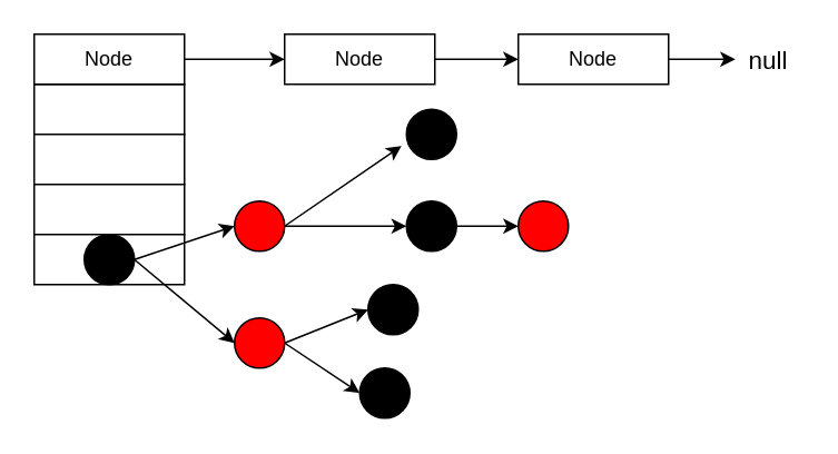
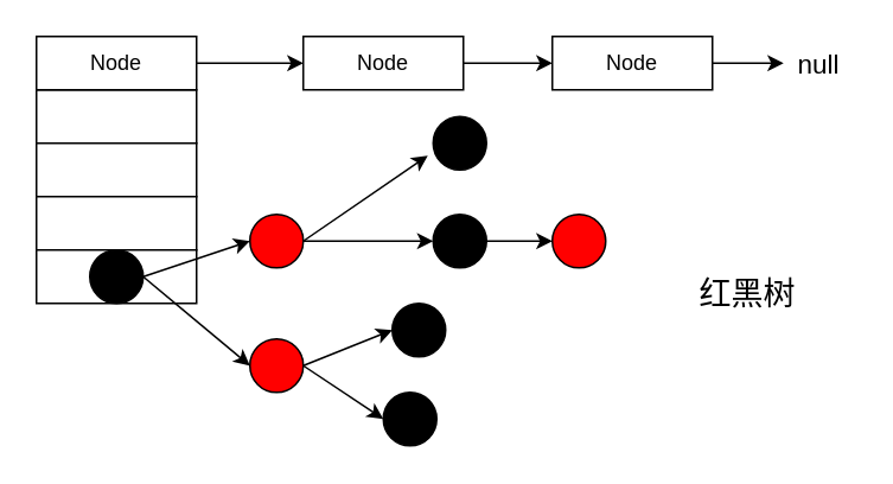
  <mxCell id="0" />
  <mxCell id="1" parent="0" />
  <mxCell id="2" value="" style="rounded=0;whiteSpace=wrap;html=1;" vertex="1" parent="1"><mxGeometry x="20" y="50" width="90" height="30" as="geometry" /></mxCell>
  <mxCell id="3" value="" style="rounded=0;whiteSpace=wrap;html=1;" vertex="1" parent="1"><mxGeometry x="20" y="80" width="90" height="30" as="geometry" /></mxCell>
  <mxCell id="4" value="" style="rounded=0;whiteSpace=wrap;html=1;" vertex="1" parent="1"><mxGeometry x="20" y="110" width="90" height="30" as="geometry" /></mxCell>
  <mxCell id="5" value="Node&lt;br&gt;" style="rounded=0;whiteSpace=wrap;html=1;" vertex="1" parent="1"><mxGeometry x="20" y="20" width="90" height="30" as="geometry" /></mxCell>
  <mxCell id="6" value="" style="rounded=0;whiteSpace=wrap;html=1;" vertex="1" parent="1"><mxGeometry x="20" y="140" width="90" height="30" as="geometry" /></mxCell>
  <mxCell id="7" value="Node&lt;br&gt;" style="rounded=0;whiteSpace=wrap;html=1;" vertex="1" parent="1"><mxGeometry x="170" y="20" width="90" height="30" as="geometry" /></mxCell>
  <mxCell id="8" value="" style="endArrow=classic;html=1;exitX=1;exitY=0.5;exitDx=0;exitDy=0;" edge="1" parent="1" source="5" target="7"><mxGeometry width="50" height="50" relative="1" as="geometry"><mxPoint x="20" y="240" as="sourcePoint" /><mxPoint x="70" y="190" as="targetPoint" /></mxGeometry></mxCell>
  <mxCell id="9" value="Node&lt;br&gt;" style="rounded=0;whiteSpace=wrap;html=1;" vertex="1" parent="1"><mxGeometry x="310" y="20" width="90" height="30" as="geometry" /></mxCell>
  <mxCell id="10" value="" style="endArrow=classic;html=1;exitX=1;exitY=0.5;exitDx=0;exitDy=0;" edge="1" parent="1" source="7" target="9"><mxGeometry width="50" height="50" relative="1" as="geometry"><mxPoint x="120" y="45" as="sourcePoint" /><mxPoint x="185" y="45" as="targetPoint" /></mxGeometry></mxCell>
  <mxCell id="11" value="" style="endArrow=classic;html=1;exitX=1;exitY=0.5;exitDx=0;exitDy=0;" edge="1" parent="1" source="9"><mxGeometry width="50" height="50" relative="1" as="geometry"><mxPoint x="20" y="240" as="sourcePoint" /><mxPoint x="440" y="35" as="targetPoint" /></mxGeometry></mxCell>
  <mxCell id="12" value="&lt;font style=&quot;font-size: 15px&quot;&gt;null&lt;/font&gt;&lt;br&gt;" style="text;html=1;strokeColor=none;fillColor=none;align=center;verticalAlign=middle;whiteSpace=wrap;rounded=0;" vertex="1" parent="1"><mxGeometry x="440" y="25" width="40" height="20" as="geometry" /></mxCell>
  <mxCell id="13" value="" style="ellipse;whiteSpace=wrap;html=1;aspect=fixed;fillColor=#000000;" vertex="1" parent="1"><mxGeometry x="50" y="140" width="30" height="30" as="geometry" /></mxCell>
  <mxCell id="14" value="" style="ellipse;whiteSpace=wrap;html=1;aspect=fixed;fillColor=#000000;" vertex="1" parent="1"><mxGeometry x="243" y="65" width="30" height="30" as="geometry" /></mxCell>
  <mxCell id="15" value="" style="ellipse;whiteSpace=wrap;html=1;aspect=fixed;fillColor=#FF0000;" vertex="1" parent="1"><mxGeometry x="140" y="120" width="30" height="30" as="geometry" /></mxCell>
  <mxCell id="16" value="" style="ellipse;whiteSpace=wrap;html=1;aspect=fixed;fillColor=#FF0000;" vertex="1" parent="1"><mxGeometry x="140" y="190" width="30" height="30" as="geometry" /></mxCell>
  <mxCell id="17" style="edgeStyle=orthogonalEdgeStyle;rounded=0;orthogonalLoop=1;jettySize=auto;html=1;exitX=1;exitY=0.5;exitDx=0;exitDy=0;entryX=0;entryY=0.5;entryDx=0;entryDy=0;" edge="1" parent="1" source="18" target="27"><mxGeometry relative="1" as="geometry" /></mxCell>
  <mxCell id="18" value="" style="ellipse;whiteSpace=wrap;html=1;aspect=fixed;fillColor=#000000;" vertex="1" parent="1"><mxGeometry x="243" y="120" width="30" height="30" as="geometry" /></mxCell>
  <mxCell id="19" value="" style="endArrow=classic;html=1;exitX=1;exitY=0.5;exitDx=0;exitDy=0;entryX=0;entryY=0.5;entryDx=0;entryDy=0;" edge="1" parent="1" source="13" target="15"><mxGeometry width="50" height="50" relative="1" as="geometry"><mxPoint x="20" y="310" as="sourcePoint" /><mxPoint x="70" y="260" as="targetPoint" /></mxGeometry></mxCell>
  <mxCell id="20" value="" style="endArrow=classic;html=1;exitX=1;exitY=0.5;exitDx=0;exitDy=0;entryX=0;entryY=0.5;entryDx=0;entryDy=0;" edge="1" parent="1" source="13" target="16"><mxGeometry width="50" height="50" relative="1" as="geometry"><mxPoint x="20" y="310" as="sourcePoint" /><mxPoint x="70" y="260" as="targetPoint" /></mxGeometry></mxCell>
  <mxCell id="21" value="" style="endArrow=classic;html=1;exitX=1;exitY=0.5;exitDx=0;exitDy=0;entryX=-0.1;entryY=0.733;entryDx=0;entryDy=0;entryPerimeter=0;" edge="1" parent="1" source="15" target="14"><mxGeometry width="50" height="50" relative="1" as="geometry"><mxPoint x="120" y="340" as="sourcePoint" /><mxPoint x="170" y="290" as="targetPoint" /></mxGeometry></mxCell>
  <mxCell id="22" value="" style="endArrow=classic;html=1;exitX=1;exitY=0.5;exitDx=0;exitDy=0;entryX=0;entryY=0.5;entryDx=0;entryDy=0;" edge="1" parent="1" source="15" target="18"><mxGeometry width="50" height="50" relative="1" as="geometry"><mxPoint x="20" y="280" as="sourcePoint" /><mxPoint x="70" y="230" as="targetPoint" /></mxGeometry></mxCell>
  <mxCell id="23" value="" style="ellipse;whiteSpace=wrap;html=1;aspect=fixed;fillColor=#000000;" vertex="1" parent="1"><mxGeometry x="215" y="220" width="30" height="30" as="geometry" /></mxCell>
  <mxCell id="24" value="" style="ellipse;whiteSpace=wrap;html=1;aspect=fixed;fillColor=#000000;" vertex="1" parent="1"><mxGeometry x="220" y="170" width="30" height="30" as="geometry" /></mxCell>
  <mxCell id="25" value="" style="endArrow=classic;html=1;exitX=1;exitY=0.5;exitDx=0;exitDy=0;entryX=0;entryY=0.5;entryDx=0;entryDy=0;" edge="1" parent="1" source="16" target="24"><mxGeometry width="50" height="50" relative="1" as="geometry"><mxPoint x="90" y="370" as="sourcePoint" /><mxPoint x="140" y="320" as="targetPoint" /></mxGeometry></mxCell>
  <mxCell id="26" value="" style="endArrow=classic;html=1;exitX=1;exitY=0.5;exitDx=0;exitDy=0;entryX=0;entryY=0.5;entryDx=0;entryDy=0;" edge="1" parent="1" source="16" target="23"><mxGeometry width="50" height="50" relative="1" as="geometry"><mxPoint x="90" y="370" as="sourcePoint" /><mxPoint x="140" y="320" as="targetPoint" /></mxGeometry></mxCell>
  <mxCell id="27" value="" style="ellipse;whiteSpace=wrap;html=1;aspect=fixed;fillColor=#FF0000;" vertex="1" parent="1"><mxGeometry x="310" y="120" width="30" height="30" as="geometry" /></mxCell>
+ <mxCell id="28" value="&lt;font style=&quot;font-size: 18px&quot;&gt;红黑树&lt;/font&gt;" style="text;html=1;strokeColor=none;fillColor=none;align=center;verticalAlign=middle;whiteSpace=wrap;rounded=0;" vertex="1" parent="1"><mxGeometry x="380" y="155" width="80" height="20" as="geometry" /></mxCell>
